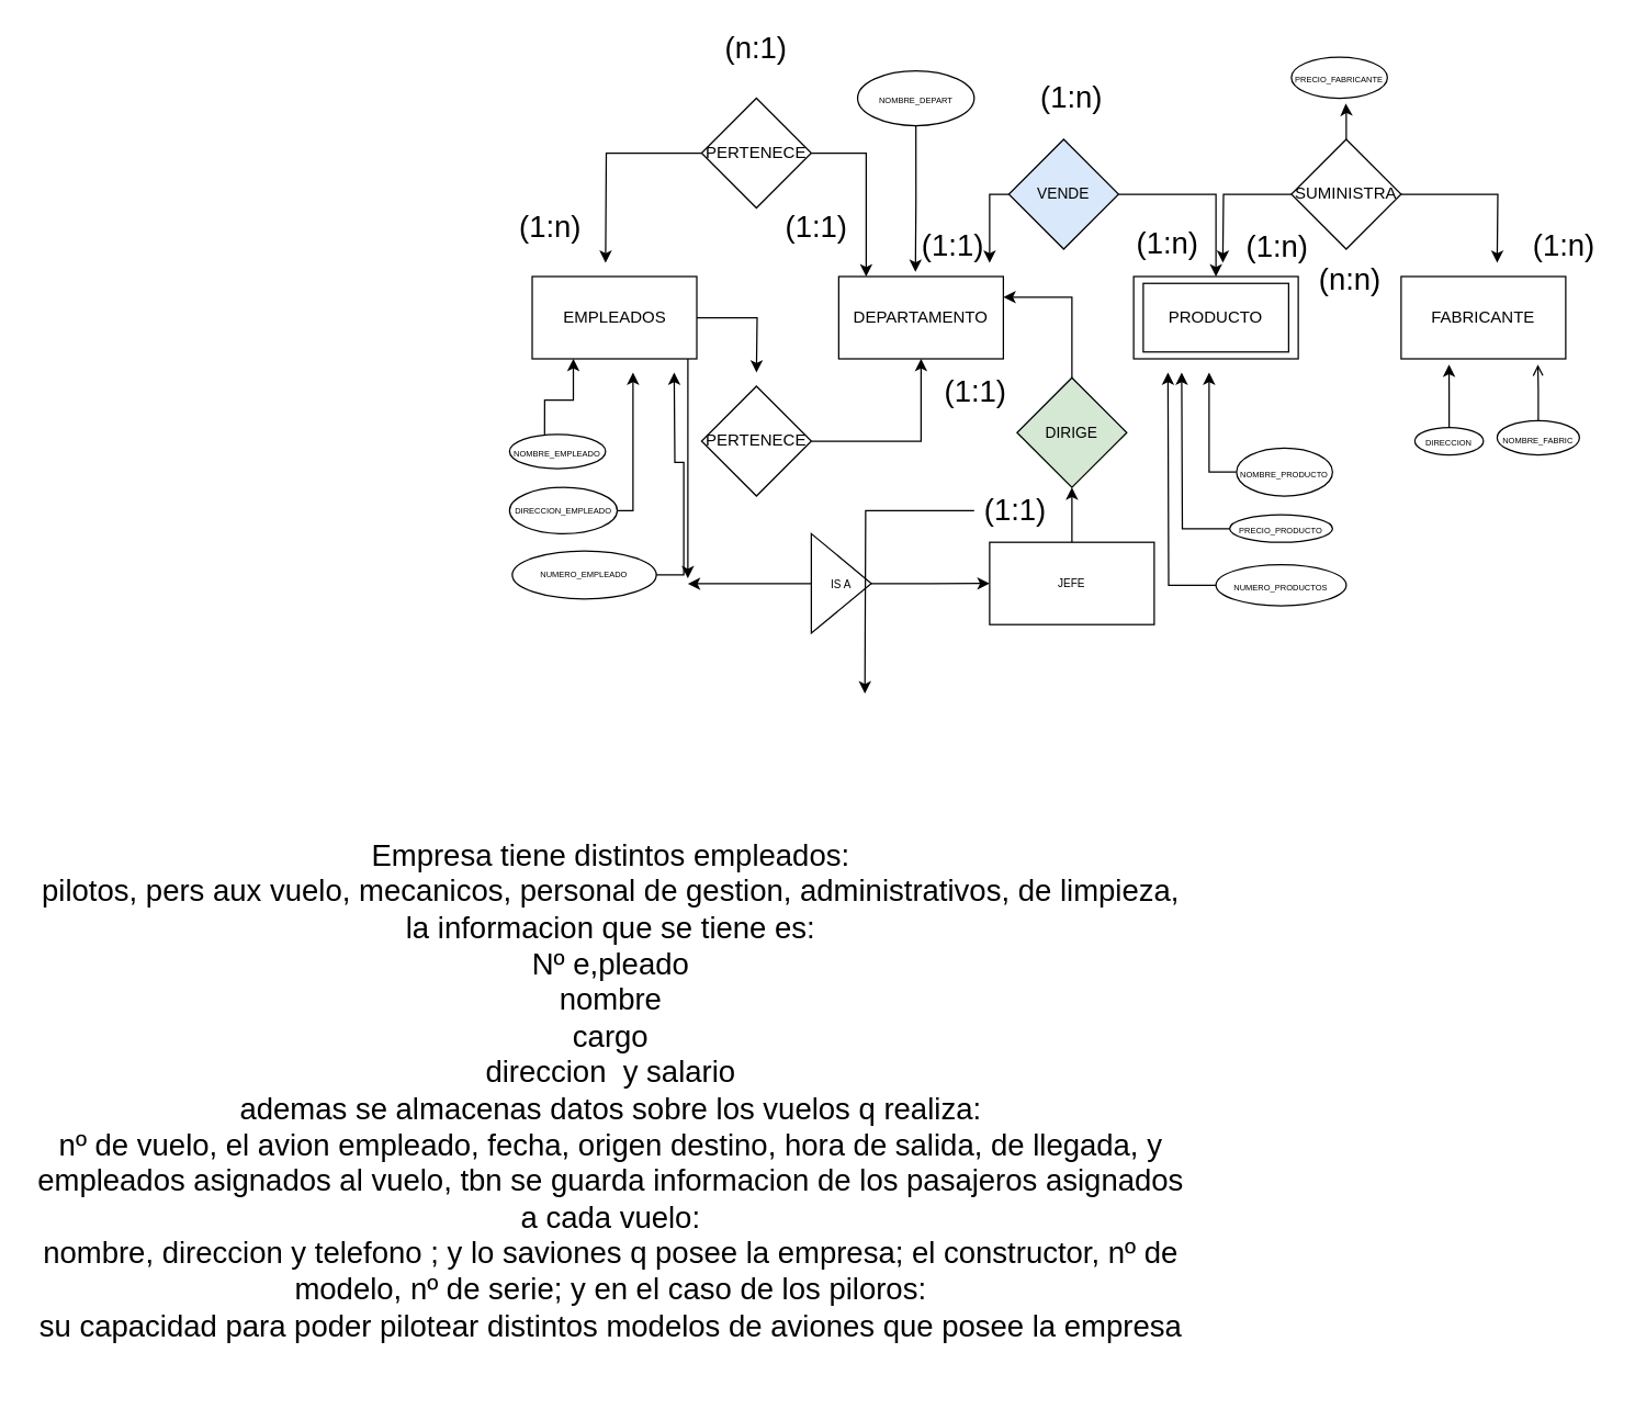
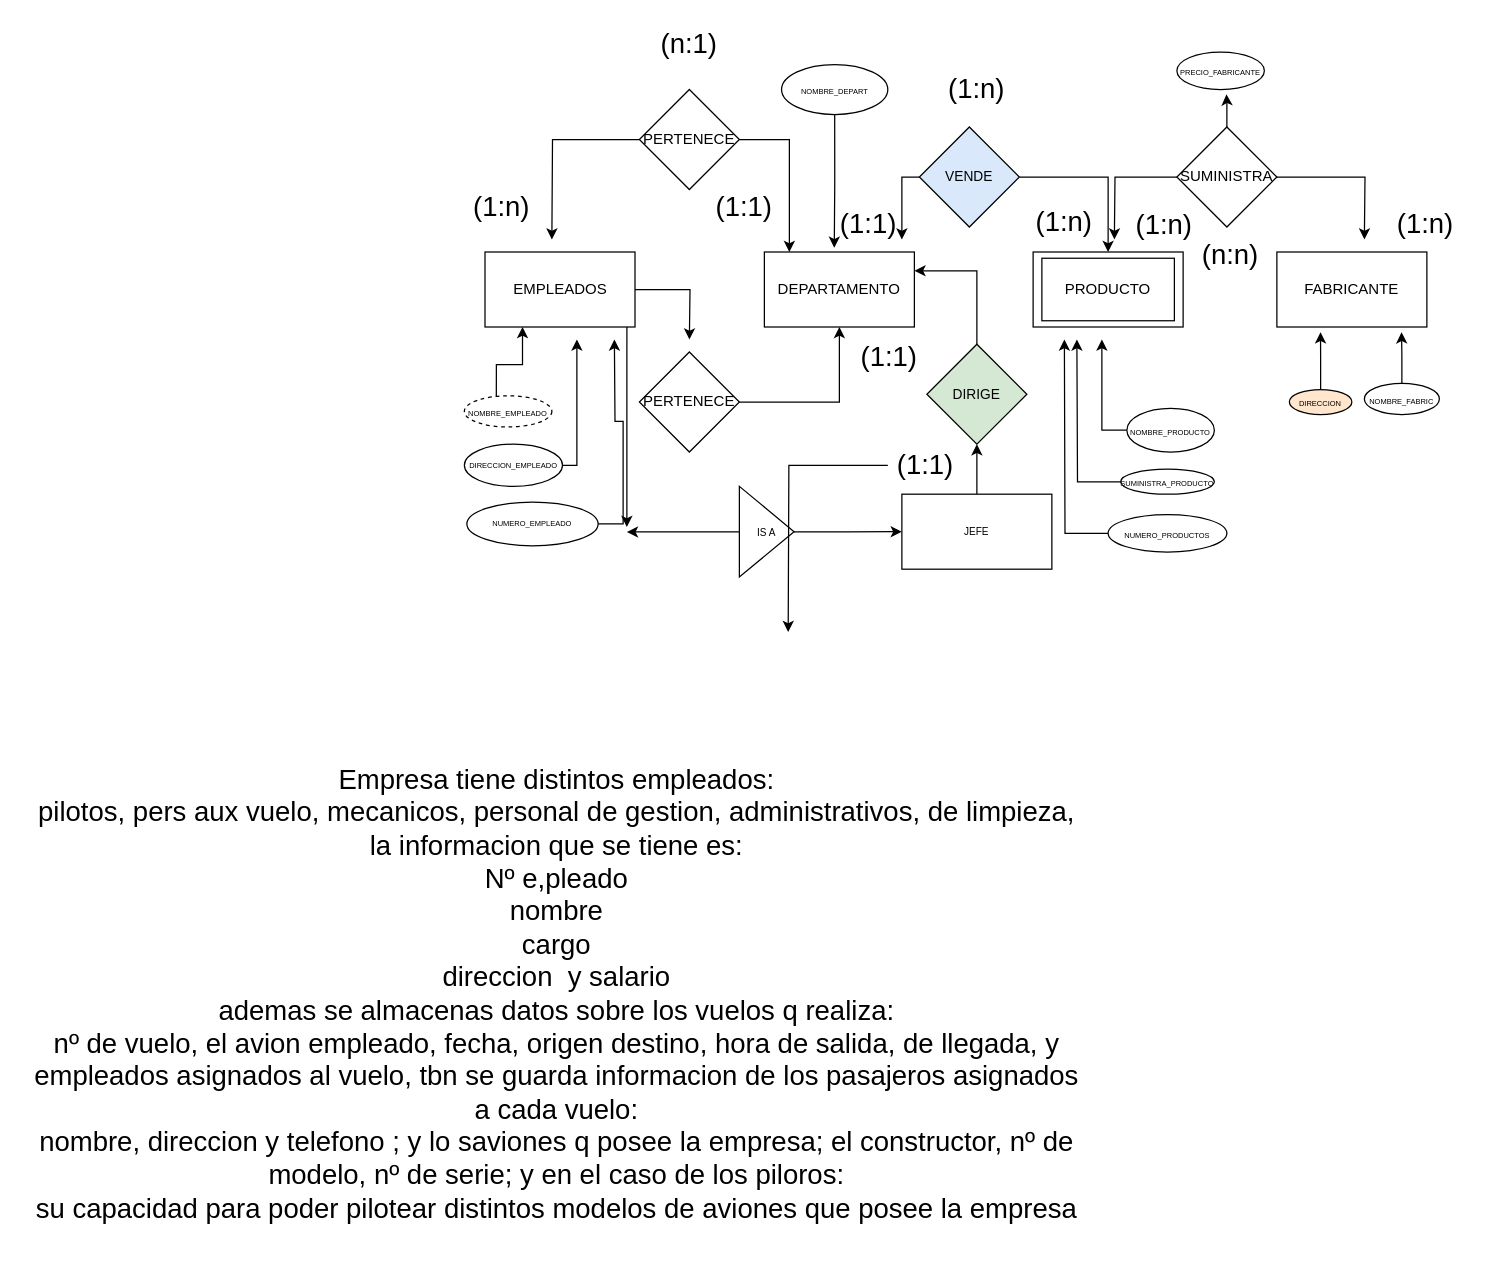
  <mxCell id="0" />
  <mxCell id="1" parent="0" />
  <mxCell id="2" style="edgeStyle=orthogonalEdgeStyle;rounded=0;orthogonalLoop=1;jettySize=auto;html=1;" parent="1" source="4" edge="1"><mxGeometry relative="1" as="geometry"><mxPoint x="551" y="271" as="targetPoint" /></mxGeometry></mxCell>
  <mxCell id="3" style="edgeStyle=orthogonalEdgeStyle;rounded=0;orthogonalLoop=1;jettySize=auto;html=1;fontSize=8;exitX=0.946;exitY=1;exitDx=0;exitDy=0;exitPerimeter=0;" parent="1" source="4" edge="1"><mxGeometry relative="1" as="geometry"><mxPoint x="501" y="421" as="targetPoint" /><mxPoint x="491" y="271" as="sourcePoint" /></mxGeometry></mxCell>
  <mxCell id="4" value="EMPLEADOS" style="rounded=0;whiteSpace=wrap;html=1;" parent="1" vertex="1"><mxGeometry x="387.5" y="201" width="120" height="60" as="geometry" /></mxCell>
  <mxCell id="5" value="DEPARTAMENTO" style="rounded=0;whiteSpace=wrap;html=1;" parent="1" vertex="1"><mxGeometry x="611" y="201" width="120" height="60" as="geometry" /></mxCell>
  <mxCell id="6" value="PRODUCTO" style="rounded=0;whiteSpace=wrap;html=1;strokeWidth=1;" parent="1" vertex="1"><mxGeometry x="826" y="201" width="120" height="60" as="geometry" /></mxCell>
  <mxCell id="7" value="FABRICANTE" style="rounded=0;whiteSpace=wrap;html=1;" parent="1" vertex="1"><mxGeometry x="1021" y="201" width="120" height="60" as="geometry" /></mxCell>
  <mxCell id="8" style="edgeStyle=orthogonalEdgeStyle;rounded=0;orthogonalLoop=1;jettySize=auto;html=1;entryX=0.25;entryY=1;entryDx=0;entryDy=0;fontSize=6;exitX=0.365;exitY=0.065;exitDx=0;exitDy=0;exitPerimeter=0;" parent="1" source="9" target="4" edge="1"><mxGeometry relative="1" as="geometry"><Array as="points"><mxPoint x="397" y="291" /><mxPoint x="418" y="291" /></Array></mxGeometry></mxCell>
- <mxCell id="9" value="&lt;font style=&quot;font-size: 6px;&quot;&gt;NOMBRE_EMPLEADO&lt;/font&gt;" style="ellipse;whiteSpace=wrap;html=1;" parent="1" vertex="1"><mxGeometry x="371" y="316" width="70" height="25" as="geometry" /></mxCell>
- <mxCell id="10" style="edgeStyle=orthogonalEdgeStyle;rounded=0;orthogonalLoop=1;jettySize=auto;html=1;entryX=0.831;entryY=1.07;entryDx=0;entryDy=0;entryPerimeter=0;fontSize=6;endArrow=open;" parent="1" source="11" target="7" edge="1"><mxGeometry relative="1" as="geometry" /></mxCell>
+ <mxCell id="9" value="&lt;font style=&quot;font-size: 6px;&quot;&gt;NOMBRE_EMPLEADO&lt;/font&gt;" style="ellipse;whiteSpace=wrap;html=1;dashed=1;" parent="1" vertex="1"><mxGeometry x="371" y="316" width="70" height="25" as="geometry" /></mxCell>
+ <mxCell id="10" style="edgeStyle=orthogonalEdgeStyle;rounded=0;orthogonalLoop=1;jettySize=auto;html=1;entryX=0.831;entryY=1.07;entryDx=0;entryDy=0;entryPerimeter=0;fontSize=6;" parent="1" source="11" target="7" edge="1"><mxGeometry relative="1" as="geometry" /></mxCell>
  <mxCell id="11" value="&lt;font style=&quot;font-size: 6px;&quot;&gt;NOMBRE_FABRIC&lt;/font&gt;" style="ellipse;whiteSpace=wrap;html=1;" parent="1" vertex="1"><mxGeometry x="1091" y="306" width="60" height="25" as="geometry" /></mxCell>
  <mxCell id="12" style="edgeStyle=orthogonalEdgeStyle;rounded=0;orthogonalLoop=1;jettySize=auto;html=1;fontSize=6;" parent="1" source="13" edge="1"><mxGeometry relative="1" as="geometry"><mxPoint x="861" y="271" as="targetPoint" /></mxGeometry></mxCell>
- <mxCell id="13" value="&lt;font style=&quot;font-size: 6px;&quot;&gt;PRECIO_PRODUCTO&lt;/font&gt;" style="ellipse;whiteSpace=wrap;html=1;" parent="1" vertex="1"><mxGeometry x="896" y="374.75" width="75" height="20" as="geometry" /></mxCell>
+ <mxCell id="13" value="&lt;font style=&quot;font-size: 6px;&quot;&gt;SUMINISTRA_PRODUCTO&lt;/font&gt;" style="ellipse;whiteSpace=wrap;html=1;" parent="1" vertex="1"><mxGeometry x="896" y="374.75" width="75" height="20" as="geometry" /></mxCell>
  <mxCell id="14" style="edgeStyle=orthogonalEdgeStyle;rounded=0;orthogonalLoop=1;jettySize=auto;html=1;fontSize=6;" parent="1" source="15" edge="1"><mxGeometry relative="1" as="geometry"><mxPoint x="851" y="271" as="targetPoint" /></mxGeometry></mxCell>
  <mxCell id="15" value="&lt;font style=&quot;font-size: 6px;&quot;&gt;NUMERO_PRODUCTOS&lt;/font&gt;" style="ellipse;whiteSpace=wrap;html=1;" parent="1" vertex="1"><mxGeometry x="886" y="411" width="95" height="30" as="geometry" /></mxCell>
  <mxCell id="16" style="edgeStyle=orthogonalEdgeStyle;rounded=0;orthogonalLoop=1;jettySize=auto;html=1;entryX=0.291;entryY=1.07;entryDx=0;entryDy=0;entryPerimeter=0;fontSize=6;" parent="1" source="17" target="7" edge="1"><mxGeometry relative="1" as="geometry" /></mxCell>
- <mxCell id="17" value="&lt;span style=&quot;font-size: 6px;&quot;&gt;DIRECCION&lt;/span&gt;" style="ellipse;whiteSpace=wrap;html=1;" parent="1" vertex="1"><mxGeometry x="1031" y="311" width="50" height="20" as="geometry" /></mxCell>
+ <mxCell id="17" value="&lt;span style=&quot;font-size: 6px;&quot;&gt;DIRECCION&lt;/span&gt;" style="ellipse;whiteSpace=wrap;html=1;fillColor=#ffe6cc;" parent="1" vertex="1"><mxGeometry x="1031" y="311" width="50" height="20" as="geometry" /></mxCell>
  <mxCell id="18" value="&lt;font style=&quot;font-size: 6px;&quot;&gt;PRECIO_FABRICANTE&lt;/font&gt;" style="ellipse;whiteSpace=wrap;html=1;" parent="1" vertex="1"><mxGeometry x="941" y="41" width="70" height="30" as="geometry" /></mxCell>
  <mxCell id="19" style="edgeStyle=orthogonalEdgeStyle;rounded=0;orthogonalLoop=1;jettySize=auto;html=1;entryX=0.466;entryY=-0.056;entryDx=0;entryDy=0;entryPerimeter=0;fontSize=6;" parent="1" source="20" target="5" edge="1"><mxGeometry relative="1" as="geometry" /></mxCell>
  <mxCell id="20" value="&lt;font style=&quot;font-size: 6px;&quot;&gt;NOMBRE_DEPART&lt;/font&gt;" style="ellipse;whiteSpace=wrap;html=1;" parent="1" vertex="1"><mxGeometry x="624.75" y="51" width="85" height="40" as="geometry" /></mxCell>
  <mxCell id="21" style="edgeStyle=orthogonalEdgeStyle;rounded=0;orthogonalLoop=1;jettySize=auto;html=1;" parent="1" source="23" edge="1"><mxGeometry relative="1" as="geometry"><mxPoint x="441" y="191" as="targetPoint" /></mxGeometry></mxCell>
  <mxCell id="22" style="edgeStyle=orthogonalEdgeStyle;rounded=0;orthogonalLoop=1;jettySize=auto;html=1;" parent="1" source="23" edge="1"><mxGeometry relative="1" as="geometry"><mxPoint x="631" y="201" as="targetPoint" /><Array as="points"><mxPoint x="631" y="111" /><mxPoint x="631" y="191" /></Array></mxGeometry></mxCell>
  <mxCell id="23" value="PERTENECE" style="rhombus;whiteSpace=wrap;html=1;" parent="1" vertex="1"><mxGeometry x="511" y="71" width="80" height="80" as="geometry" /></mxCell>
  <mxCell id="24" style="edgeStyle=orthogonalEdgeStyle;rounded=0;orthogonalLoop=1;jettySize=auto;html=1;" parent="1" source="27" edge="1"><mxGeometry relative="1" as="geometry"><mxPoint x="891" y="191" as="targetPoint" /></mxGeometry></mxCell>
  <mxCell id="25" style="edgeStyle=orthogonalEdgeStyle;rounded=0;orthogonalLoop=1;jettySize=auto;html=1;" parent="1" source="27" edge="1"><mxGeometry relative="1" as="geometry"><mxPoint x="1091" y="191" as="targetPoint" /></mxGeometry></mxCell>
  <mxCell id="26" style="edgeStyle=orthogonalEdgeStyle;rounded=0;orthogonalLoop=1;jettySize=auto;html=1;entryX=0.567;entryY=1.129;entryDx=0;entryDy=0;entryPerimeter=0;fontSize=6;" parent="1" source="27" target="18" edge="1"><mxGeometry relative="1" as="geometry" /></mxCell>
  <mxCell id="27" value="SUMINISTRA" style="rhombus;whiteSpace=wrap;html=1;" parent="1" vertex="1"><mxGeometry x="941" y="101" width="80" height="80" as="geometry" /></mxCell>
  <mxCell id="28" style="edgeStyle=orthogonalEdgeStyle;rounded=0;orthogonalLoop=1;jettySize=auto;html=1;" parent="1" source="29" target="5" edge="1"><mxGeometry relative="1" as="geometry" /></mxCell>
  <mxCell id="29" value="PERTENECE" style="rhombus;whiteSpace=wrap;html=1;" parent="1" vertex="1"><mxGeometry x="511" y="281" width="80" height="80" as="geometry" /></mxCell>
  <mxCell id="30" style="edgeStyle=orthogonalEdgeStyle;rounded=0;orthogonalLoop=1;jettySize=auto;html=1;fontSize=8;" parent="1" source="32" edge="1"><mxGeometry relative="1" as="geometry"><mxPoint x="501" y="425" as="targetPoint" /></mxGeometry></mxCell>
  <mxCell id="31" style="edgeStyle=orthogonalEdgeStyle;rounded=0;orthogonalLoop=1;jettySize=auto;html=1;entryX=0;entryY=0.5;entryDx=0;entryDy=0;fontSize=8;" parent="1" source="32" target="34" edge="1"><mxGeometry relative="1" as="geometry" /></mxCell>
  <mxCell id="32" value="&lt;font style=&quot;font-size: 8px;&quot;&gt;IS A&lt;/font&gt;" style="triangle;whiteSpace=wrap;html=1;rotation=0;" parent="1" vertex="1"><mxGeometry x="591" y="388.5" width="43.75" height="72.5" as="geometry" /></mxCell>
  <mxCell id="33" style="edgeStyle=orthogonalEdgeStyle;rounded=0;orthogonalLoop=1;jettySize=auto;html=1;fontSize=11;" parent="1" source="34" target="40" edge="1"><mxGeometry relative="1" as="geometry" /></mxCell>
  <mxCell id="34" value="JEFE" style="rounded=0;whiteSpace=wrap;html=1;fontSize=8;" parent="1" vertex="1"><mxGeometry x="721" y="394.75" width="120" height="60" as="geometry" /></mxCell>
  <mxCell id="35" style="edgeStyle=orthogonalEdgeStyle;rounded=0;orthogonalLoop=1;jettySize=auto;html=1;fontSize=6;" parent="1" source="36" edge="1"><mxGeometry relative="1" as="geometry"><mxPoint x="461" y="271" as="targetPoint" /><Array as="points"><mxPoint x="461" y="372" /></Array></mxGeometry></mxCell>
  <mxCell id="36" value="DIRECCION_EMPLEADO" style="ellipse;whiteSpace=wrap;html=1;fontSize=6;" parent="1" vertex="1"><mxGeometry x="371" y="354.75" width="78.5" height="33.75" as="geometry" /></mxCell>
  <mxCell id="37" style="edgeStyle=orthogonalEdgeStyle;rounded=0;orthogonalLoop=1;jettySize=auto;html=1;fontSize=6;" parent="1" source="38" edge="1"><mxGeometry relative="1" as="geometry"><mxPoint x="491" y="271" as="targetPoint" /></mxGeometry></mxCell>
  <mxCell id="38" value="NUMERO_EMPLEADO" style="ellipse;whiteSpace=wrap;html=1;fontSize=6;" parent="1" vertex="1"><mxGeometry x="373" y="401" width="105" height="35" as="geometry" /></mxCell>
  <mxCell id="39" style="edgeStyle=orthogonalEdgeStyle;rounded=0;orthogonalLoop=1;jettySize=auto;html=1;entryX=1;entryY=0.25;entryDx=0;entryDy=0;fontSize=11;" parent="1" source="40" target="5" edge="1"><mxGeometry relative="1" as="geometry"><Array as="points"><mxPoint x="781" y="216" /></Array></mxGeometry></mxCell>
  <mxCell id="40" value="&lt;font style=&quot;font-size: 11px;&quot;&gt;DIRIGE&lt;/font&gt;" style="rhombus;whiteSpace=wrap;html=1;fontSize=6;fillColor=#d5e8d4;" parent="1" vertex="1"><mxGeometry x="741" y="274.75" width="80" height="80" as="geometry" /></mxCell>
  <mxCell id="41" style="edgeStyle=orthogonalEdgeStyle;rounded=0;orthogonalLoop=1;jettySize=auto;html=1;fontSize=11;" parent="1" source="43" edge="1"><mxGeometry relative="1" as="geometry"><mxPoint x="721" y="191" as="targetPoint" /><Array as="points"><mxPoint x="721" y="141" /><mxPoint x="721" y="191" /></Array></mxGeometry></mxCell>
  <mxCell id="42" style="edgeStyle=orthogonalEdgeStyle;rounded=0;orthogonalLoop=1;jettySize=auto;html=1;entryX=0.5;entryY=0;entryDx=0;entryDy=0;fontSize=11;" parent="1" source="43" target="6" edge="1"><mxGeometry relative="1" as="geometry" /></mxCell>
  <mxCell id="43" value="VENDE" style="rhombus;whiteSpace=wrap;html=1;fontSize=11;fillColor=#dae8fc;" parent="1" vertex="1"><mxGeometry x="735" y="101" width="80" height="80" as="geometry" /></mxCell>
  <mxCell id="44" style="edgeStyle=orthogonalEdgeStyle;rounded=0;orthogonalLoop=1;jettySize=auto;html=1;fontSize=6;" parent="1" source="45" edge="1"><mxGeometry relative="1" as="geometry"><mxPoint x="881" y="271" as="targetPoint" /></mxGeometry></mxCell>
  <mxCell id="45" value="&lt;font style=&quot;font-size: 6px;&quot;&gt;NOMBRE_PRODUCTO&lt;/font&gt;" style="ellipse;whiteSpace=wrap;html=1;strokeWidth=1;fontSize=11;" parent="1" vertex="1"><mxGeometry x="901" y="326" width="70" height="35" as="geometry" /></mxCell>
  <mxCell id="46" value="&lt;font style=&quot;font-size: 12px;&quot;&gt;PRODUCTO&lt;/font&gt;" style="rounded=0;whiteSpace=wrap;html=1;strokeWidth=1;fontSize=6;" parent="1" vertex="1"><mxGeometry x="833" y="206" width="106" height="50" as="geometry" /></mxCell>
  <mxCell id="47" value="&lt;font style=&quot;font-size: 22px;&quot;&gt;(1:n)&lt;/font&gt;" style="text;html=1;strokeColor=none;fillColor=none;align=center;verticalAlign=middle;whiteSpace=wrap;rounded=0;" vertex="1" parent="1"><mxGeometry x="371" y="151" width="60" height="30" as="geometry" /></mxCell>
  <mxCell id="48" value="(1:1)" style="text;html=1;strokeColor=none;fillColor=none;align=center;verticalAlign=middle;whiteSpace=wrap;rounded=0;fontSize=22;" vertex="1" parent="1"><mxGeometry x="565" y="151" width="60" height="30" as="geometry" /></mxCell>
  <mxCell id="49" value="(n:1)" style="text;html=1;strokeColor=none;fillColor=none;align=center;verticalAlign=middle;whiteSpace=wrap;rounded=0;fontSize=22;" vertex="1" parent="1"><mxGeometry x="521" y="20" width="60" height="30" as="geometry" /></mxCell>
  <mxCell id="50" value="" style="edgeStyle=orthogonalEdgeStyle;rounded=0;orthogonalLoop=1;jettySize=auto;html=1;fontSize=22;" edge="1" parent="1" source="51"><mxGeometry relative="1" as="geometry"><mxPoint x="630.059" y="505" as="targetPoint" /></mxGeometry></mxCell>
  <mxCell id="51" value="(1:1)" style="text;html=1;strokeColor=none;fillColor=none;align=center;verticalAlign=middle;whiteSpace=wrap;rounded=0;fontSize=22;" vertex="1" parent="1"><mxGeometry x="709.75" y="356.63" width="60" height="30" as="geometry" /></mxCell>
  <mxCell id="52" value="(1:1)" style="text;html=1;strokeColor=none;fillColor=none;align=center;verticalAlign=middle;whiteSpace=wrap;rounded=0;fontSize=22;" vertex="1" parent="1"><mxGeometry x="681" y="271" width="60" height="30" as="geometry" /></mxCell>
  <mxCell id="53" value="(1:n)" style="text;html=1;strokeColor=none;fillColor=none;align=center;verticalAlign=middle;whiteSpace=wrap;rounded=0;fontSize=22;" vertex="1" parent="1"><mxGeometry x="901" y="165" width="60" height="30" as="geometry" /></mxCell>
  <mxCell id="54" value="(1:n)" style="text;html=1;strokeColor=none;fillColor=none;align=center;verticalAlign=middle;whiteSpace=wrap;rounded=0;fontSize=22;" vertex="1" parent="1"><mxGeometry x="1110" y="164" width="60" height="30" as="geometry" /></mxCell>
  <mxCell id="55" value="(n:n)" style="text;html=1;strokeColor=none;fillColor=none;align=center;verticalAlign=middle;whiteSpace=wrap;rounded=0;fontSize=22;" vertex="1" parent="1"><mxGeometry x="954" y="189" width="60" height="30" as="geometry" /></mxCell>
  <mxCell id="56" value="(1:1)" style="text;html=1;strokeColor=none;fillColor=none;align=center;verticalAlign=middle;whiteSpace=wrap;rounded=0;fontSize=22;" vertex="1" parent="1"><mxGeometry x="669" y="165" width="51" height="28" as="geometry" /></mxCell>
  <mxCell id="57" value="(1:n)" style="text;html=1;strokeColor=none;fillColor=none;align=center;verticalAlign=middle;whiteSpace=wrap;rounded=0;fontSize=22;" vertex="1" parent="1"><mxGeometry x="821" y="163" width="60" height="30" as="geometry" /></mxCell>
  <mxCell id="58" value="(1:n)" style="text;html=1;strokeColor=none;fillColor=none;align=center;verticalAlign=middle;whiteSpace=wrap;rounded=0;fontSize=22;" vertex="1" parent="1"><mxGeometry x="751" y="56" width="60" height="30" as="geometry" /></mxCell>
  <mxCell id="59" value="Empresa tiene distintos empleados:&lt;br&gt;pilotos, pers aux vuelo, mecanicos, personal de gestion, administrativos, de limpieza, la informacion que se tiene es:&lt;br&gt;Nº e,pleado&lt;br&gt;nombre&lt;br&gt;cargo&lt;br&gt;direccion&amp;nbsp; y salario&lt;br&gt;ademas se almacenas datos sobre los vuelos q realiza:&lt;br&gt;nº de vuelo, el avion empleado, fecha, origen destino, hora de salida, de llegada, y empleados asignados al vuelo, tbn se guarda informacion de los pasajeros asignados a cada vuelo:&lt;br&gt;nombre, direccion y telefono ; y lo saviones q posee la empresa; el constructor, nº de modelo, nº de serie; y en el caso de los piloros:&lt;br&gt;su capacidad para poder pilotear distintos modelos de aviones que posee la empresa" style="text;html=1;strokeColor=none;fillColor=none;align=center;verticalAlign=middle;whiteSpace=wrap;rounded=0;fontSize=22;" vertex="1" parent="1"><mxGeometry x="20" y="585" width="850" height="420" as="geometry" /></mxCell>
